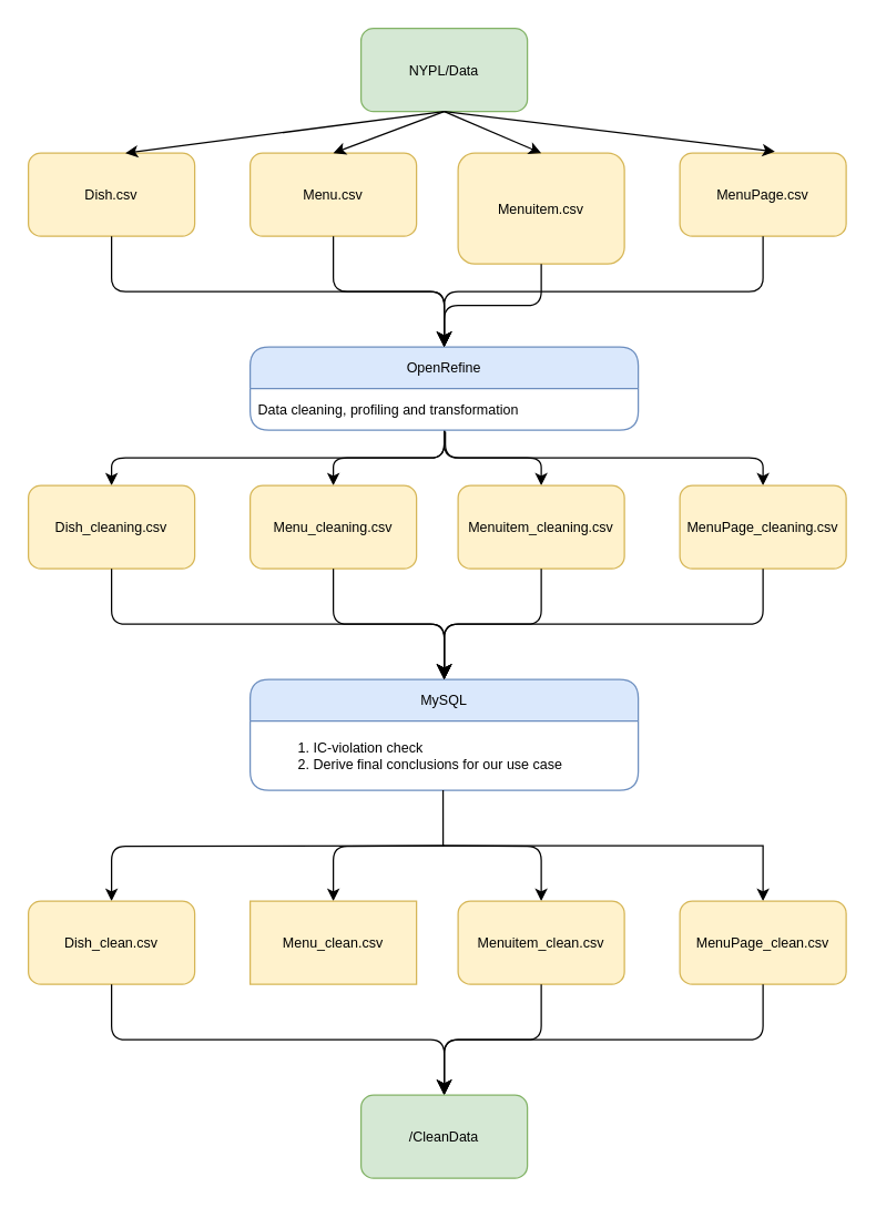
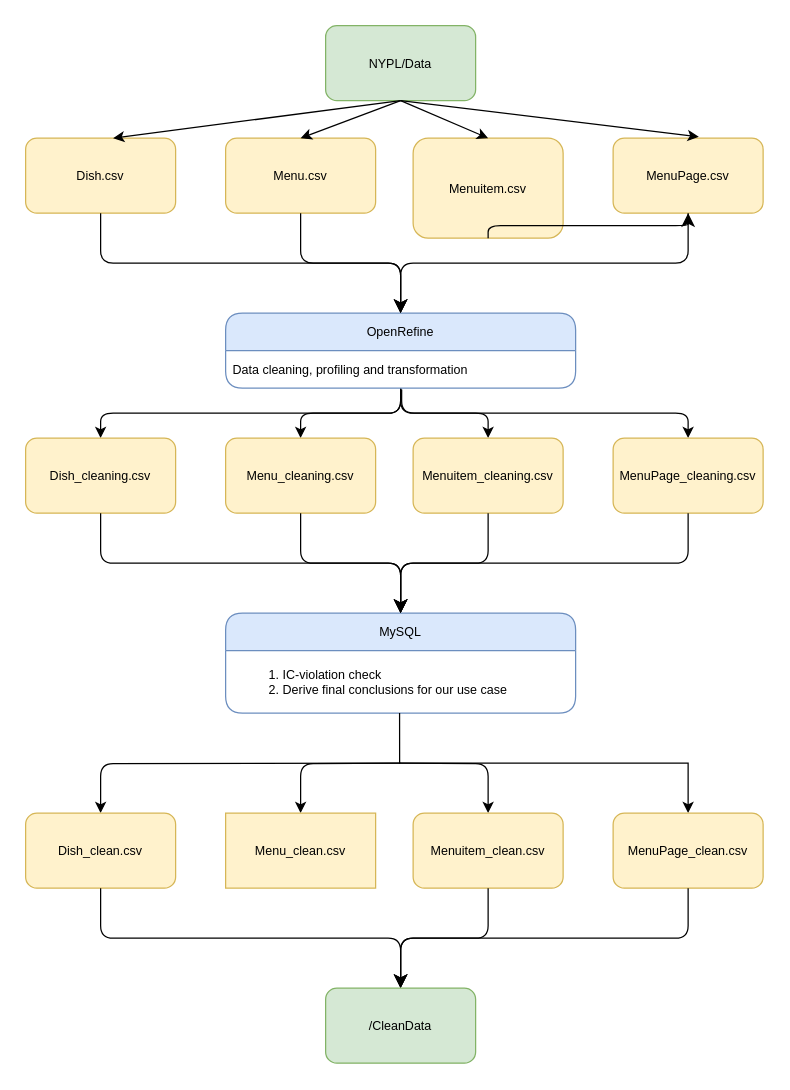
  <mxCell id="0" />
  <mxCell id="1" parent="0" />
  <mxCell id="2" value="NYPL/Data" style="rounded=1;whiteSpace=wrap;html=1;fontSize=10;fillColor=#d5e8d4;strokeColor=#82b366;" vertex="1" parent="1"><mxGeometry x="260" y="20" width="120" height="60" as="geometry" /></mxCell>
  <mxCell id="3" value="Dish.csv" style="rounded=1;whiteSpace=wrap;html=1;fontSize=10;fillColor=#fff2cc;strokeColor=#d6b656;" vertex="1" parent="1"><mxGeometry x="20" y="110" width="120" height="60" as="geometry" /></mxCell>
  <mxCell id="4" value="Menu.csv" style="rounded=1;whiteSpace=wrap;html=1;fontSize=10;fillColor=#fff2cc;strokeColor=#d6b656;" vertex="1" parent="1"><mxGeometry x="180" y="110" width="120" height="60" as="geometry" /></mxCell>
  <mxCell id="5" value="Menuitem.csv" style="rounded=1;whiteSpace=wrap;html=1;fontSize=10;fillColor=#fff2cc;strokeColor=#d6b656;" vertex="1" parent="1"><mxGeometry x="330" y="110" width="120" height="80" as="geometry" /></mxCell>
  <mxCell id="6" value="MenuPage.csv" style="rounded=1;whiteSpace=wrap;html=1;fontSize=10;fillColor=#fff2cc;strokeColor=#d6b656;" vertex="1" parent="1"><mxGeometry x="490" y="110" width="120" height="60" as="geometry" /></mxCell>
  <mxCell id="7" value="" style="endArrow=classic;html=1;rounded=1;exitX=0.5;exitY=1;exitDx=0;exitDy=0;fontSize=10;" edge="1" parent="1" source="2"><mxGeometry width="50" height="50" relative="1" as="geometry"><mxPoint x="40" y="160" as="sourcePoint" /><mxPoint x="90" y="110" as="targetPoint" /></mxGeometry></mxCell>
  <mxCell id="8" value="" style="endArrow=classic;html=1;rounded=1;exitX=0.5;exitY=1;exitDx=0;exitDy=0;entryX=0.571;entryY=-0.017;entryDx=0;entryDy=0;entryPerimeter=0;fontSize=10;" edge="1" parent="1" source="2" target="6"><mxGeometry width="50" height="50" relative="1" as="geometry"><mxPoint x="380" y="75" as="sourcePoint" /><mxPoint x="430" y="25" as="targetPoint" /></mxGeometry></mxCell>
  <mxCell id="9" value="" style="endArrow=classic;html=1;rounded=1;entryX=0.5;entryY=0;entryDx=0;entryDy=0;exitX=0.5;exitY=1;exitDx=0;exitDy=0;fontSize=10;" edge="1" parent="1" source="2" target="4"><mxGeometry width="50" height="50" relative="1" as="geometry"><mxPoint x="270" y="270" as="sourcePoint" /><mxPoint x="320" y="220" as="targetPoint" /></mxGeometry></mxCell>
  <mxCell id="10" value="" style="endArrow=classic;html=1;rounded=1;entryX=0.5;entryY=0;entryDx=0;entryDy=0;exitX=0.5;exitY=1;exitDx=0;exitDy=0;fontSize=10;" edge="1" parent="1" source="2" target="5"><mxGeometry width="50" height="50" relative="1" as="geometry"><mxPoint x="290" y="100" as="sourcePoint" /><mxPoint x="340" y="220" as="targetPoint" /></mxGeometry></mxCell>
  <mxCell id="11" style="edgeStyle=orthogonalEdgeStyle;rounded=1;orthogonalLoop=1;jettySize=auto;html=1;exitX=0.5;exitY=1;exitDx=0;exitDy=0;entryX=0.5;entryY=0;entryDx=0;entryDy=0;fontSize=10;" edge="1" parent="1" source="15" target="21"><mxGeometry relative="1" as="geometry" /></mxCell>
  <mxCell id="12" style="edgeStyle=orthogonalEdgeStyle;rounded=1;orthogonalLoop=1;jettySize=auto;html=1;entryX=0.5;entryY=0;entryDx=0;entryDy=0;fontSize=10;" edge="1" parent="1" source="15" target="22"><mxGeometry relative="1" as="geometry" /></mxCell>
  <mxCell id="13" style="edgeStyle=orthogonalEdgeStyle;rounded=1;orthogonalLoop=1;jettySize=auto;html=1;entryX=0.5;entryY=0;entryDx=0;entryDy=0;fontSize=10;" edge="1" parent="1" source="15" target="23"><mxGeometry relative="1" as="geometry" /></mxCell>
  <mxCell id="14" style="edgeStyle=orthogonalEdgeStyle;rounded=1;orthogonalLoop=1;jettySize=auto;html=1;exitX=0.503;exitY=1.034;exitDx=0;exitDy=0;exitPerimeter=0;fontSize=10;" edge="1" parent="1" source="16" target="24"><mxGeometry relative="1" as="geometry" /></mxCell>
  <mxCell id="15" value="OpenRefine" style="swimlane;fontStyle=0;childLayout=stackLayout;horizontal=1;startSize=30;horizontalStack=0;resizeParent=1;resizeParentMax=0;resizeLast=0;collapsible=1;marginBottom=0;whiteSpace=wrap;html=1;rounded=1;points=[[0.25,0,0,0,0],[0.25,1,0,0,0],[0.5,0,0,0,0],[0.5,1,0,0,0],[0.75,0,0,0,0],[0.75,1,0,0,0]];fontSize=10;fillColor=#dae8fc;strokeColor=#6c8ebf;" vertex="1" parent="1"><mxGeometry x="180" y="250" width="280" height="60" as="geometry" /></mxCell>
  <mxCell id="16" value="Data cleaning, profiling and transformation" style="text;strokeColor=none;fillColor=none;align=left;verticalAlign=middle;spacingLeft=4;spacingRight=4;overflow=hidden;points=[];portConstraint=eastwest;rotatable=0;whiteSpace=wrap;html=1;rounded=1;fontSize=10;" vertex="1" parent="15"><mxGeometry y="30" width="280" height="30" as="geometry" /></mxCell>
  <mxCell id="17" value="" style="edgeStyle=elbowEdgeStyle;elbow=vertical;endArrow=classic;html=1;curved=0;rounded=1;endSize=8;startSize=8;entryX=0.5;entryY=0;entryDx=0;entryDy=0;exitX=0.5;exitY=1;exitDx=0;exitDy=0;fontSize=10;" edge="1" parent="1" source="3" target="15"><mxGeometry width="50" height="50" relative="1" as="geometry"><mxPoint x="295" y="220" as="sourcePoint" /><mxPoint x="345" y="170" as="targetPoint" /><Array as="points"><mxPoint x="280" y="210" /></Array></mxGeometry></mxCell>
  <mxCell id="18" value="" style="edgeStyle=elbowEdgeStyle;elbow=vertical;endArrow=classic;html=1;curved=0;rounded=1;endSize=8;startSize=8;exitX=0.5;exitY=1;exitDx=0;exitDy=0;entryX=0.5;entryY=0;entryDx=0;entryDy=0;fontSize=10;" edge="1" parent="1" source="4" target="15"><mxGeometry width="50" height="50" relative="1" as="geometry"><mxPoint x="410" y="200" as="sourcePoint" /><mxPoint x="320" y="240" as="targetPoint" /><Array as="points"><mxPoint x="270" y="210" /></Array></mxGeometry></mxCell>
- <mxCell id="19" value="" style="edgeStyle=elbowEdgeStyle;elbow=vertical;endArrow=classic;html=1;curved=0;rounded=1;endSize=8;startSize=8;entryX=0.5;entryY=0;entryDx=0;entryDy=0;exitX=0.5;exitY=1;exitDx=0;exitDy=0;fontSize=10;" edge="1" parent="1" source="5" target="15"><mxGeometry width="50" height="50" relative="1" as="geometry"><mxPoint x="410" y="200" as="sourcePoint" /><mxPoint x="320" y="240" as="targetPoint" /></mxGeometry></mxCell>
+ <mxCell id="19" value="" style="edgeStyle=elbowEdgeStyle;elbow=vertical;endArrow=classic;html=1;curved=0;rounded=1;endSize=8;startSize=8;exitX=0.5;exitY=1;exitDx=0;exitDy=0;fontSize=10;" edge="1" parent="1" source="5" target="6"><mxGeometry width="50" height="50" relative="1" as="geometry"><mxPoint x="410" y="200" as="sourcePoint" /><mxPoint x="320" y="240" as="targetPoint" /></mxGeometry></mxCell>
  <mxCell id="20" value="" style="edgeStyle=elbowEdgeStyle;elbow=vertical;endArrow=classic;html=1;curved=0;rounded=1;endSize=8;startSize=8;entryX=0.5;entryY=0;entryDx=0;entryDy=0;exitX=0.5;exitY=1;exitDx=0;exitDy=0;fontSize=10;" edge="1" parent="1" source="6" target="15"><mxGeometry width="50" height="50" relative="1" as="geometry"><mxPoint x="410" y="200" as="sourcePoint" /><mxPoint x="460" y="150" as="targetPoint" /></mxGeometry></mxCell>
  <mxCell id="21" value="Dish_cleaning.csv" style="rounded=1;whiteSpace=wrap;html=1;fontSize=10;fillColor=#fff2cc;strokeColor=#d6b656;" vertex="1" parent="1"><mxGeometry x="20" y="350" width="120" height="60" as="geometry" /></mxCell>
  <mxCell id="22" value="Menu_cleaning.csv" style="rounded=1;whiteSpace=wrap;html=1;fontSize=10;fillColor=#fff2cc;strokeColor=#d6b656;" vertex="1" parent="1"><mxGeometry x="180" y="350" width="120" height="60" as="geometry" /></mxCell>
  <mxCell id="23" value="Menuitem_cleaning.csv" style="rounded=1;whiteSpace=wrap;html=1;fontSize=10;fillColor=#fff2cc;strokeColor=#d6b656;" vertex="1" parent="1"><mxGeometry x="330" y="350" width="120" height="60" as="geometry" /></mxCell>
  <mxCell id="24" value="MenuPage_cleaning.csv" style="rounded=1;whiteSpace=wrap;html=1;fontSize=10;fillColor=#fff2cc;strokeColor=#d6b656;" vertex="1" parent="1"><mxGeometry x="490" y="350" width="120" height="60" as="geometry" /></mxCell>
  <mxCell id="25" value="MySQL" style="swimlane;fontStyle=0;childLayout=stackLayout;horizontal=1;startSize=30;horizontalStack=0;resizeParent=1;resizeParentMax=0;resizeLast=0;collapsible=1;marginBottom=0;whiteSpace=wrap;html=1;rounded=1;points=[[0.25,0,0,0,0],[0.25,1,0,0,0],[0.5,0,0,0,0],[0.5,1,0,0,0],[0.75,0,0,0,0],[0.75,1,0,0,0]];fontSize=10;fillColor=#dae8fc;strokeColor=#6c8ebf;" vertex="1" parent="1"><mxGeometry x="180" y="490" width="280" height="80" as="geometry" /></mxCell>
  <mxCell id="26" value="&lt;ol&gt;&lt;li&gt;IC-violation check&lt;/li&gt;&lt;li&gt;Derive final conclusions for our use case&lt;/li&gt;&lt;/ol&gt;" style="text;strokeColor=none;fillColor=none;align=left;verticalAlign=middle;spacingLeft=4;spacingRight=4;overflow=hidden;points=[];portConstraint=eastwest;rotatable=0;whiteSpace=wrap;html=1;rounded=1;fontSize=10;" vertex="1" parent="25"><mxGeometry y="30" width="280" height="50" as="geometry" /></mxCell>
  <mxCell id="27" value="" style="edgeStyle=elbowEdgeStyle;elbow=vertical;endArrow=classic;html=1;curved=0;rounded=1;endSize=8;startSize=8;entryX=0.5;entryY=0;entryDx=0;entryDy=0;exitX=0.5;exitY=1;exitDx=0;exitDy=0;fontSize=10;" edge="1" parent="1" target="25"><mxGeometry width="50" height="50" relative="1" as="geometry"><mxPoint x="550" y="410" as="sourcePoint" /><mxPoint x="460" y="390" as="targetPoint" /></mxGeometry></mxCell>
  <mxCell id="28" value="" style="edgeStyle=elbowEdgeStyle;elbow=vertical;endArrow=classic;html=1;curved=0;rounded=1;endSize=8;startSize=8;entryX=0.5;entryY=0;entryDx=0;entryDy=0;exitX=0.5;exitY=1;exitDx=0;exitDy=0;fontSize=10;" edge="1" parent="1" target="25"><mxGeometry width="50" height="50" relative="1" as="geometry"><mxPoint x="390" y="410" as="sourcePoint" /><mxPoint x="320" y="480" as="targetPoint" /></mxGeometry></mxCell>
  <mxCell id="29" value="" style="edgeStyle=elbowEdgeStyle;elbow=vertical;endArrow=classic;html=1;curved=0;rounded=1;endSize=8;startSize=8;exitX=0.5;exitY=1;exitDx=0;exitDy=0;entryX=0.5;entryY=0;entryDx=0;entryDy=0;fontSize=10;" edge="1" parent="1" target="25"><mxGeometry width="50" height="50" relative="1" as="geometry"><mxPoint x="240" y="410" as="sourcePoint" /><mxPoint x="320" y="480" as="targetPoint" /><Array as="points"><mxPoint x="270" y="450" /></Array></mxGeometry></mxCell>
  <mxCell id="30" value="" style="edgeStyle=elbowEdgeStyle;elbow=vertical;endArrow=classic;html=1;curved=0;rounded=1;endSize=8;startSize=8;entryX=0.5;entryY=0;entryDx=0;entryDy=0;exitX=0.5;exitY=1;exitDx=0;exitDy=0;fontSize=10;" edge="1" parent="1" target="25"><mxGeometry width="50" height="50" relative="1" as="geometry"><mxPoint x="80" y="410" as="sourcePoint" /><mxPoint x="345" y="410" as="targetPoint" /><Array as="points"><mxPoint x="280" y="450" /></Array></mxGeometry></mxCell>
  <mxCell id="31" style="edgeStyle=orthogonalEdgeStyle;rounded=1;orthogonalLoop=1;jettySize=auto;html=1;exitX=0.5;exitY=1;exitDx=0;exitDy=0;entryX=0.5;entryY=0;entryDx=0;entryDy=0;fontSize=10;" edge="1" parent="1" target="35"><mxGeometry relative="1" as="geometry"><mxPoint x="320" y="610" as="sourcePoint" /></mxGeometry></mxCell>
  <mxCell id="32" style="edgeStyle=orthogonalEdgeStyle;rounded=1;orthogonalLoop=1;jettySize=auto;html=1;entryX=0.5;entryY=0;entryDx=0;entryDy=0;fontSize=10;" edge="1" parent="1" target="36"><mxGeometry relative="1" as="geometry"><mxPoint x="320" y="610" as="sourcePoint" /></mxGeometry></mxCell>
  <mxCell id="33" style="edgeStyle=orthogonalEdgeStyle;rounded=1;orthogonalLoop=1;jettySize=auto;html=1;entryX=0.5;entryY=0;entryDx=0;entryDy=0;fontSize=10;" edge="1" parent="1" target="37"><mxGeometry relative="1" as="geometry"><mxPoint x="320" y="610" as="sourcePoint" /></mxGeometry></mxCell>
  <mxCell id="34" style="edgeStyle=orthogonalEdgeStyle;rounded=0;orthogonalLoop=1;jettySize=auto;html=1;exitX=0.497;exitY=0.997;exitDx=0;exitDy=0;exitPerimeter=0;fontSize=10;curved=0;" edge="1" parent="1" source="26" target="38"><mxGeometry relative="1" as="geometry"><mxPoint x="321" y="611" as="sourcePoint" /></mxGeometry></mxCell>
  <mxCell id="35" value="Dish_clean.csv" style="rounded=1;whiteSpace=wrap;html=1;fontSize=10;fillColor=#fff2cc;strokeColor=#d6b656;" vertex="1" parent="1"><mxGeometry x="20" y="650" width="120" height="60" as="geometry" /></mxCell>
  <mxCell id="36" value="Menu_clean.csv" style="whiteSpace=wrap;html=1;fontSize=10;fillColor=#fff2cc;strokeColor=#d6b656;rounded=0;" vertex="1" parent="1"><mxGeometry x="180" y="650" width="120" height="60" as="geometry" /></mxCell>
  <mxCell id="37" value="Menuitem_clean.csv" style="rounded=1;whiteSpace=wrap;html=1;fontSize=10;fillColor=#fff2cc;strokeColor=#d6b656;" vertex="1" parent="1"><mxGeometry x="330" y="650" width="120" height="60" as="geometry" /></mxCell>
  <mxCell id="38" value="MenuPage_clean.csv" style="rounded=1;whiteSpace=wrap;html=1;fontSize=10;fillColor=#fff2cc;strokeColor=#d6b656;" vertex="1" parent="1"><mxGeometry x="490" y="650" width="120" height="60" as="geometry" /></mxCell>
  <mxCell id="39" value="" style="edgeStyle=elbowEdgeStyle;elbow=vertical;endArrow=classic;html=1;curved=0;rounded=1;endSize=8;startSize=8;entryX=0.5;entryY=0;entryDx=0;entryDy=0;exitX=0.5;exitY=1;exitDx=0;exitDy=0;fontSize=10;" edge="1" parent="1"><mxGeometry width="50" height="50" relative="1" as="geometry"><mxPoint x="80" y="710" as="sourcePoint" /><mxPoint x="320" y="790" as="targetPoint" /><Array as="points"><mxPoint x="280" y="750" /></Array></mxGeometry></mxCell>
  <mxCell id="40" value="" style="edgeStyle=elbowEdgeStyle;elbow=vertical;endArrow=classic;html=1;curved=0;rounded=1;endSize=8;startSize=8;entryX=0.5;entryY=0;entryDx=0;entryDy=0;exitX=0.5;exitY=1;exitDx=0;exitDy=0;fontSize=10;" edge="1" parent="1"><mxGeometry width="50" height="50" relative="1" as="geometry"><mxPoint x="550" y="710" as="sourcePoint" /><mxPoint x="320" y="790" as="targetPoint" /></mxGeometry></mxCell>
  <mxCell id="41" value="" style="edgeStyle=elbowEdgeStyle;elbow=vertical;endArrow=classic;html=1;curved=0;rounded=1;endSize=8;startSize=8;entryX=0.5;entryY=0;entryDx=0;entryDy=0;exitX=0.5;exitY=1;exitDx=0;exitDy=0;fontSize=10;" edge="1" parent="1"><mxGeometry width="50" height="50" relative="1" as="geometry"><mxPoint x="390" y="710" as="sourcePoint" /><mxPoint x="320" y="790" as="targetPoint" /></mxGeometry></mxCell>
  <mxCell id="42" value="/CleanData" style="rounded=1;whiteSpace=wrap;html=1;fontSize=10;fillColor=#d5e8d4;strokeColor=#82b366;" vertex="1" parent="1"><mxGeometry x="260" y="790" width="120" height="60" as="geometry" /></mxCell>
